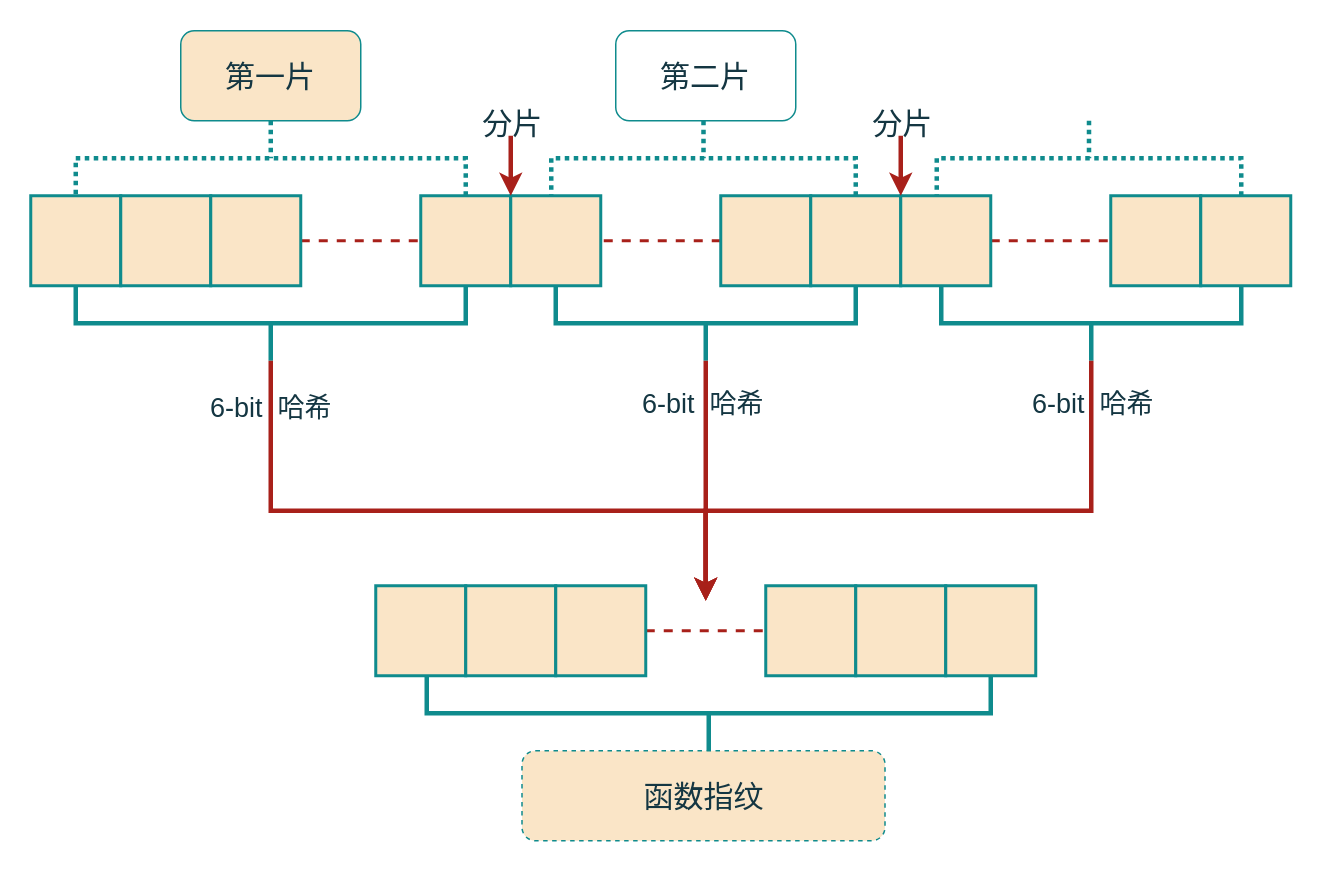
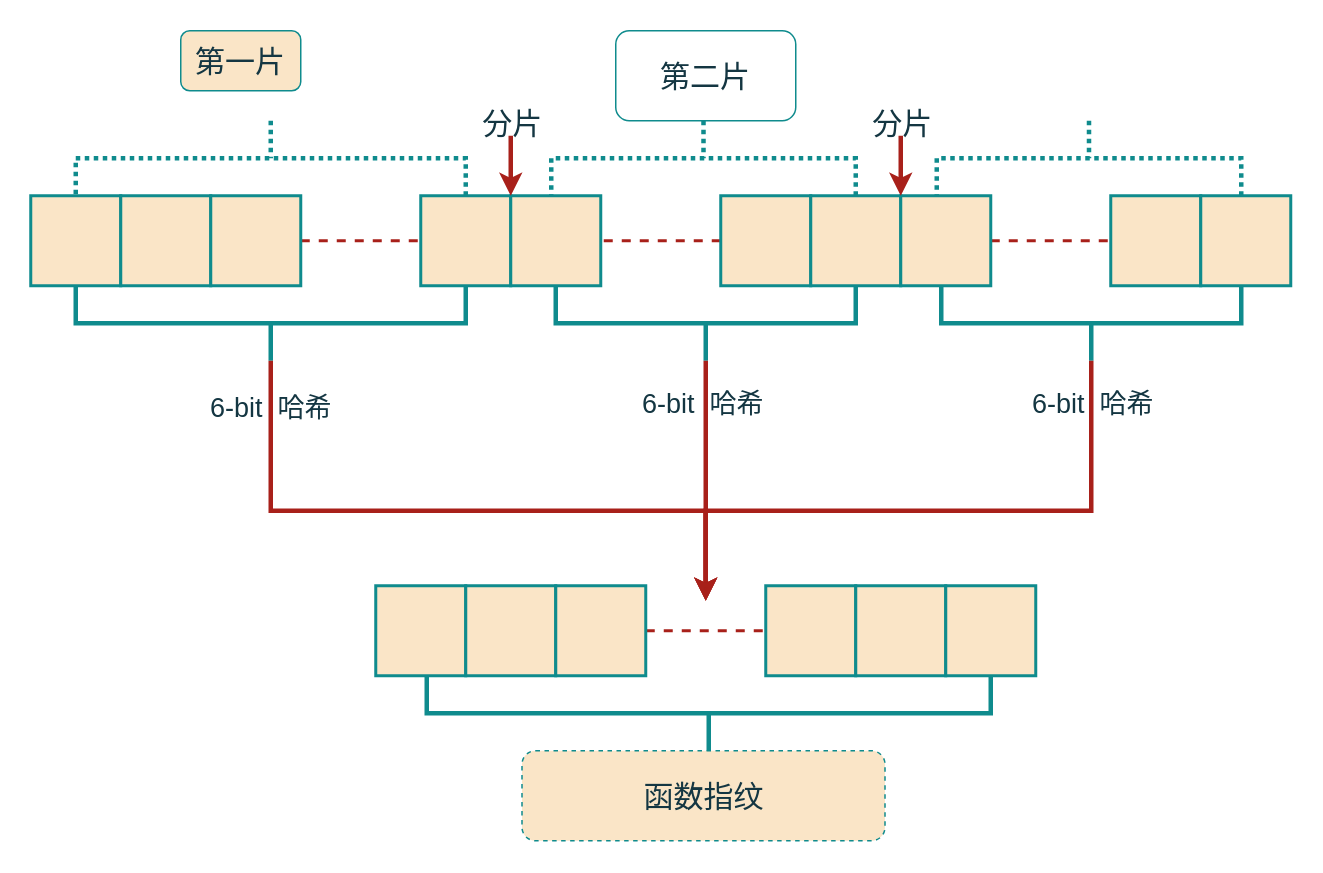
  <mxCell id="0" />
  <mxCell id="1" parent="0" />
  <mxCell id="2" value="" style="strokeWidth=3;html=1;shape=mxgraph.flowchart.annotation_2;align=left;labelPosition=right;pointerEvents=1;direction=north;strokeColor=#0F8B8D;labelBackgroundColor=none;fillColor=#FAE5C7;fontColor=#143642;" vertex="1" parent="1"><mxGeometry x="627" y="190" width="200" height="50" as="geometry" /></mxCell>
  <mxCell id="3" value="" style="strokeWidth=3;html=1;shape=mxgraph.flowchart.annotation_2;align=left;labelPosition=right;pointerEvents=1;direction=north;strokeColor=#0F8B8D;labelBackgroundColor=none;fillColor=#FAE5C7;fontColor=#143642;" vertex="1" parent="1"><mxGeometry x="370" y="190" width="200" height="50" as="geometry" /></mxCell>
  <mxCell id="4" value="" style="strokeWidth=3;html=1;shape=mxgraph.flowchart.annotation_2;align=left;labelPosition=right;pointerEvents=1;direction=north;strokeColor=#0F8B8D;labelBackgroundColor=none;fillColor=#FAE5C7;fontColor=#143642;" vertex="1" parent="1"><mxGeometry x="50" y="190" width="260" height="50" as="geometry" /></mxCell>
  <mxCell id="5" value="" style="rounded=0;whiteSpace=wrap;html=1;fontSize=22;strokeWidth=2;labelBackgroundColor=none;fillColor=#FAE5C7;strokeColor=#0F8B8D;fontColor=#143642;" parent="1" vertex="1"><mxGeometry x="20" y="130" width="60" height="60" as="geometry" /></mxCell>
  <mxCell id="6" value="" style="rounded=0;whiteSpace=wrap;html=1;fontSize=22;strokeWidth=2;labelBackgroundColor=none;fillColor=#FAE5C7;strokeColor=#0F8B8D;fontColor=#143642;" parent="1" vertex="1"><mxGeometry x="80" y="130" width="60" height="60" as="geometry" /></mxCell>
  <mxCell id="7" style="edgeStyle=orthogonalEdgeStyle;rounded=0;orthogonalLoop=1;jettySize=auto;html=1;entryX=0;entryY=0.5;entryDx=0;entryDy=0;endArrow=none;endFill=0;dashed=1;strokeWidth=2;labelBackgroundColor=none;strokeColor=#A8201A;fontColor=default;" edge="1" parent="1" source="8" target="9"><mxGeometry relative="1" as="geometry" /></mxCell>
  <mxCell id="8" value="" style="rounded=0;whiteSpace=wrap;html=1;fontSize=22;strokeWidth=2;labelBackgroundColor=none;fillColor=#FAE5C7;strokeColor=#0F8B8D;fontColor=#143642;" parent="1" vertex="1"><mxGeometry x="140" y="130" width="60" height="60" as="geometry" /></mxCell>
  <mxCell id="9" value="" style="rounded=0;whiteSpace=wrap;html=1;fontSize=22;strokeWidth=2;labelBackgroundColor=none;fillColor=#FAE5C7;strokeColor=#0F8B8D;fontColor=#143642;" parent="1" vertex="1"><mxGeometry x="280" y="130" width="60" height="60" as="geometry" /></mxCell>
  <mxCell id="10" value="" style="rounded=0;whiteSpace=wrap;html=1;fontSize=22;strokeWidth=2;labelBackgroundColor=none;fillColor=#FAE5C7;strokeColor=#0F8B8D;fontColor=#143642;" parent="1" vertex="1"><mxGeometry x="340" y="130" width="60" height="60" as="geometry" /></mxCell>
  <mxCell id="11" style="edgeStyle=orthogonalEdgeStyle;rounded=0;orthogonalLoop=1;jettySize=auto;html=1;entryX=1;entryY=0.5;entryDx=0;entryDy=0;dashed=1;strokeWidth=2;endArrow=none;endFill=0;labelBackgroundColor=none;strokeColor=#A8201A;fontColor=default;" edge="1" parent="1" source="12"><mxGeometry relative="1" as="geometry"><mxPoint x="400" y="160" as="targetPoint" /></mxGeometry></mxCell>
  <mxCell id="12" value="" style="rounded=0;whiteSpace=wrap;html=1;fontSize=22;strokeWidth=2;labelBackgroundColor=none;fillColor=#FAE5C7;strokeColor=#0F8B8D;fontColor=#143642;" parent="1" vertex="1"><mxGeometry x="480" y="130" width="60" height="60" as="geometry" /></mxCell>
  <mxCell id="13" value="" style="rounded=0;whiteSpace=wrap;html=1;fontSize=22;strokeWidth=2;labelBackgroundColor=none;fillColor=#FAE5C7;strokeColor=#0F8B8D;fontColor=#143642;" parent="1" vertex="1"><mxGeometry x="540" y="130" width="60" height="60" as="geometry" /></mxCell>
  <mxCell id="14" style="edgeStyle=orthogonalEdgeStyle;rounded=0;orthogonalLoop=1;jettySize=auto;html=1;entryX=0;entryY=0.5;entryDx=0;entryDy=0;endArrow=none;endFill=0;dashed=1;strokeWidth=2;labelBackgroundColor=none;strokeColor=#A8201A;fontColor=default;" edge="1" parent="1" source="15" target="20"><mxGeometry relative="1" as="geometry" /></mxCell>
  <mxCell id="15" value="" style="rounded=0;whiteSpace=wrap;html=1;fontSize=22;strokeWidth=2;labelBackgroundColor=none;fillColor=#FAE5C7;strokeColor=#0F8B8D;fontColor=#143642;" parent="1" vertex="1"><mxGeometry x="600" y="130" width="60" height="60" as="geometry" /></mxCell>
  <mxCell id="16" style="edgeStyle=orthogonalEdgeStyle;rounded=0;orthogonalLoop=1;jettySize=auto;html=1;strokeWidth=3;strokeColor=#A8201A;labelBackgroundColor=none;fontColor=default;" edge="1" parent="1" source="4"><mxGeometry relative="1" as="geometry"><mxPoint x="470" y="400" as="targetPoint" /><Array as="points"><mxPoint x="180" y="340" /><mxPoint x="470" y="340" /></Array></mxGeometry></mxCell>
  <mxCell id="17" value="6-bit&amp;nbsp; 哈希" style="edgeLabel;html=1;align=center;verticalAlign=middle;resizable=0;points=[];fontColor=#143642;fontSize=18;fontStyle=0;labelBackgroundColor=none;" vertex="1" connectable="0" parent="16"><mxGeometry x="-0.862" y="-1" relative="1" as="geometry"><mxPoint as="offset" /></mxGeometry></mxCell>
  <mxCell id="18" value="" style="endArrow=classic;html=1;rounded=0;entryX=1;entryY=0;entryDx=0;entryDy=0;verticalAlign=bottom;fontSize=15;strokeWidth=3;strokeColor=#A8201A;fontColor=default;labelBackgroundColor=none;" edge="1" parent="1" target="9"><mxGeometry width="50" height="50" relative="1" as="geometry"><mxPoint x="340" y="90" as="sourcePoint" /><mxPoint x="340" y="20" as="targetPoint" /></mxGeometry></mxCell>
  <mxCell id="19" value="分片" style="edgeLabel;html=1;align=center;verticalAlign=middle;resizable=0;points=[];fontSize=20;fontColor=#143642;labelBackgroundColor=none;" vertex="1" connectable="0" parent="18"><mxGeometry x="-0.429" y="3" relative="1" as="geometry"><mxPoint x="-3" y="-21" as="offset" /></mxGeometry></mxCell>
  <mxCell id="20" value="" style="rounded=0;whiteSpace=wrap;html=1;fontSize=22;strokeWidth=2;labelBackgroundColor=none;fillColor=#FAE5C7;strokeColor=#0F8B8D;fontColor=#143642;" vertex="1" parent="1"><mxGeometry x="740" y="130" width="60" height="60" as="geometry" /></mxCell>
  <mxCell id="21" value="" style="rounded=0;whiteSpace=wrap;html=1;fontSize=22;strokeWidth=2;labelBackgroundColor=none;fillColor=#FAE5C7;strokeColor=#0F8B8D;fontColor=#143642;" vertex="1" parent="1"><mxGeometry x="800" y="130" width="60" height="60" as="geometry" /></mxCell>
  <mxCell id="22" style="edgeStyle=orthogonalEdgeStyle;rounded=0;orthogonalLoop=1;jettySize=auto;html=1;strokeWidth=3;strokeColor=#A8201A;labelBackgroundColor=none;fontColor=default;" edge="1" parent="1" source="3"><mxGeometry relative="1" as="geometry"><mxPoint x="470" y="400" as="targetPoint" /></mxGeometry></mxCell>
  <mxCell id="23" value="" style="endArrow=classic;html=1;rounded=0;entryX=1;entryY=0;entryDx=0;entryDy=0;verticalAlign=bottom;fontSize=15;strokeWidth=3;strokeColor=#A8201A;fontColor=default;labelBackgroundColor=none;" edge="1" parent="1"><mxGeometry width="50" height="50" relative="1" as="geometry"><mxPoint x="600" y="90" as="sourcePoint" /><mxPoint x="600" y="130" as="targetPoint" /></mxGeometry></mxCell>
  <mxCell id="24" value="分片" style="edgeLabel;html=1;align=center;verticalAlign=middle;resizable=0;points=[];fontSize=20;fontColor=#143642;labelBackgroundColor=none;" vertex="1" connectable="0" parent="23"><mxGeometry x="-0.429" y="3" relative="1" as="geometry"><mxPoint x="-3" y="-21" as="offset" /></mxGeometry></mxCell>
  <mxCell id="25" style="edgeStyle=orthogonalEdgeStyle;rounded=0;orthogonalLoop=1;jettySize=auto;html=1;strokeWidth=3;strokeColor=#A8201A;labelBackgroundColor=none;fontColor=default;" edge="1" parent="1" source="2"><mxGeometry relative="1" as="geometry"><mxPoint x="470" y="400" as="targetPoint" /><Array as="points"><mxPoint x="727" y="340" /><mxPoint x="470" y="340" /></Array></mxGeometry></mxCell>
  <mxCell id="26" value="" style="rounded=0;whiteSpace=wrap;html=1;fontSize=22;strokeWidth=2;labelBackgroundColor=none;fillColor=#FAE5C7;strokeColor=#0F8B8D;fontColor=#143642;" vertex="1" parent="1"><mxGeometry x="250" y="390" width="60" height="60" as="geometry" /></mxCell>
  <mxCell id="27" value="" style="rounded=0;whiteSpace=wrap;html=1;fontSize=22;strokeWidth=2;labelBackgroundColor=none;fillColor=#FAE5C7;strokeColor=#0F8B8D;fontColor=#143642;" vertex="1" parent="1"><mxGeometry x="310" y="390" width="60" height="60" as="geometry" /></mxCell>
  <mxCell id="28" style="edgeStyle=orthogonalEdgeStyle;rounded=0;orthogonalLoop=1;jettySize=auto;html=1;entryX=0;entryY=0.5;entryDx=0;entryDy=0;dashed=1;endArrow=none;endFill=0;strokeWidth=2;labelBackgroundColor=none;strokeColor=#A8201A;fontColor=default;" edge="1" parent="1" source="29" target="30"><mxGeometry relative="1" as="geometry" /></mxCell>
  <mxCell id="29" value="" style="rounded=0;whiteSpace=wrap;html=1;fontSize=22;strokeWidth=2;labelBackgroundColor=none;fillColor=#FAE5C7;strokeColor=#0F8B8D;fontColor=#143642;" vertex="1" parent="1"><mxGeometry x="370" y="390" width="60" height="60" as="geometry" /></mxCell>
  <mxCell id="30" value="" style="rounded=0;whiteSpace=wrap;html=1;fontSize=22;strokeWidth=2;labelBackgroundColor=none;fillColor=#FAE5C7;strokeColor=#0F8B8D;fontColor=#143642;" vertex="1" parent="1"><mxGeometry x="510" y="390" width="60" height="60" as="geometry" /></mxCell>
  <mxCell id="31" value="" style="rounded=0;whiteSpace=wrap;html=1;fontSize=22;strokeWidth=2;labelBackgroundColor=none;fillColor=#FAE5C7;strokeColor=#0F8B8D;fontColor=#143642;" vertex="1" parent="1"><mxGeometry x="570" y="390" width="60" height="60" as="geometry" /></mxCell>
  <mxCell id="32" value="" style="rounded=0;whiteSpace=wrap;html=1;fontSize=22;strokeWidth=2;labelBackgroundColor=none;fillColor=#FAE5C7;strokeColor=#0F8B8D;fontColor=#143642;" vertex="1" parent="1"><mxGeometry x="630" y="390" width="60" height="60" as="geometry" /></mxCell>
  <mxCell id="33" value="" style="strokeWidth=3;html=1;shape=mxgraph.flowchart.annotation_2;align=left;labelPosition=right;pointerEvents=1;dashed=1;strokeColor=#0F8B8D;fillStyle=auto;fillColor=#FAE5C7;dashPattern=1 1;direction=south;fontColor=#143642;labelBackgroundColor=none;" vertex="1" parent="1"><mxGeometry x="50" y="80" width="260" height="50" as="geometry" /></mxCell>
- <mxCell id="34" value="&lt;font style=&quot;font-size: 20px;&quot;&gt;第一片&lt;/font&gt;" style="rounded=1;whiteSpace=wrap;html=1;fontSize=20;fontColor=#143642;strokeColor=#0F8B8D;labelBackgroundColor=none;fillColor=#FAE5C7;" vertex="1" parent="1"><mxGeometry x="120" y="20" width="120" height="60" as="geometry" /></mxCell>
+ <mxCell id="34" value="&lt;font style=&quot;font-size: 20px;&quot;&gt;第一片&lt;/font&gt;" style="rounded=1;whiteSpace=wrap;html=1;fontSize=20;fontColor=#143642;strokeColor=#0F8B8D;labelBackgroundColor=none;fillColor=#FAE5C7;" vertex="1" parent="1"><mxGeometry x="120" y="20" width="80" height="40" as="geometry" /></mxCell>
  <mxCell id="35" value="6-bit&amp;nbsp; 哈希" style="edgeLabel;html=1;align=center;verticalAlign=middle;resizable=0;points=[];fontColor=#143642;fontSize=18;fontStyle=0;labelBackgroundColor=none;" vertex="1" connectable="0" parent="1"><mxGeometry x="160" y="280.833" as="geometry"><mxPoint x="307" y="-12" as="offset" /></mxGeometry></mxCell>
  <mxCell id="36" value="6-bit&amp;nbsp; 哈希" style="edgeLabel;html=1;align=center;verticalAlign=middle;resizable=0;points=[];fontColor=#143642;fontSize=18;fontStyle=0;labelBackgroundColor=none;" vertex="1" connectable="0" parent="1"><mxGeometry x="420" y="280.833" as="geometry"><mxPoint x="307" y="-12" as="offset" /></mxGeometry></mxCell>
  <mxCell id="37" value="" style="strokeWidth=3;html=1;shape=mxgraph.flowchart.annotation_2;align=left;labelPosition=right;pointerEvents=1;dashed=1;strokeColor=#0F8B8D;fillStyle=auto;fillColor=#FAE5C7;dashPattern=1 1;direction=south;fontColor=#143642;labelBackgroundColor=none;" vertex="1" parent="1"><mxGeometry x="367" y="80" width="203" height="50" as="geometry" /></mxCell>
  <mxCell id="38" value="&lt;font style=&quot;font-size: 20px;&quot;&gt;第二片&lt;/font&gt;" style="rounded=1;whiteSpace=wrap;html=1;fontSize=20;fontColor=#143642;strokeColor=#0F8B8D;labelBackgroundColor=none;fillColor=#ffffff;" vertex="1" parent="1"><mxGeometry x="410" y="20" width="120" height="60" as="geometry" /></mxCell>
  <mxCell id="39" value="" style="strokeWidth=3;html=1;shape=mxgraph.flowchart.annotation_2;align=left;labelPosition=right;pointerEvents=1;dashed=1;strokeColor=#0F8B8D;fillStyle=auto;fillColor=#FAE5C7;dashPattern=1 1;direction=south;fontColor=#143642;labelBackgroundColor=none;" vertex="1" parent="1"><mxGeometry x="624" y="80" width="203" height="50" as="geometry" /></mxCell>
  <mxCell id="40" value="" style="strokeWidth=3;html=1;shape=mxgraph.flowchart.annotation_2;align=left;labelPosition=right;pointerEvents=1;direction=north;strokeColor=#0F8B8D;labelBackgroundColor=none;fillColor=#FAE5C7;fontColor=#143642;" vertex="1" parent="1"><mxGeometry x="284" y="450" width="376" height="50" as="geometry" /></mxCell>
  <mxCell id="41" value="函数指纹" style="rounded=1;whiteSpace=wrap;html=1;strokeColor=#0F8B8D;fontColor=#143642;fillColor=#FAE5C7;fontSize=20;dashed=1;" vertex="1" parent="1"><mxGeometry x="347.5" y="500" width="242" height="60" as="geometry" /></mxCell>
